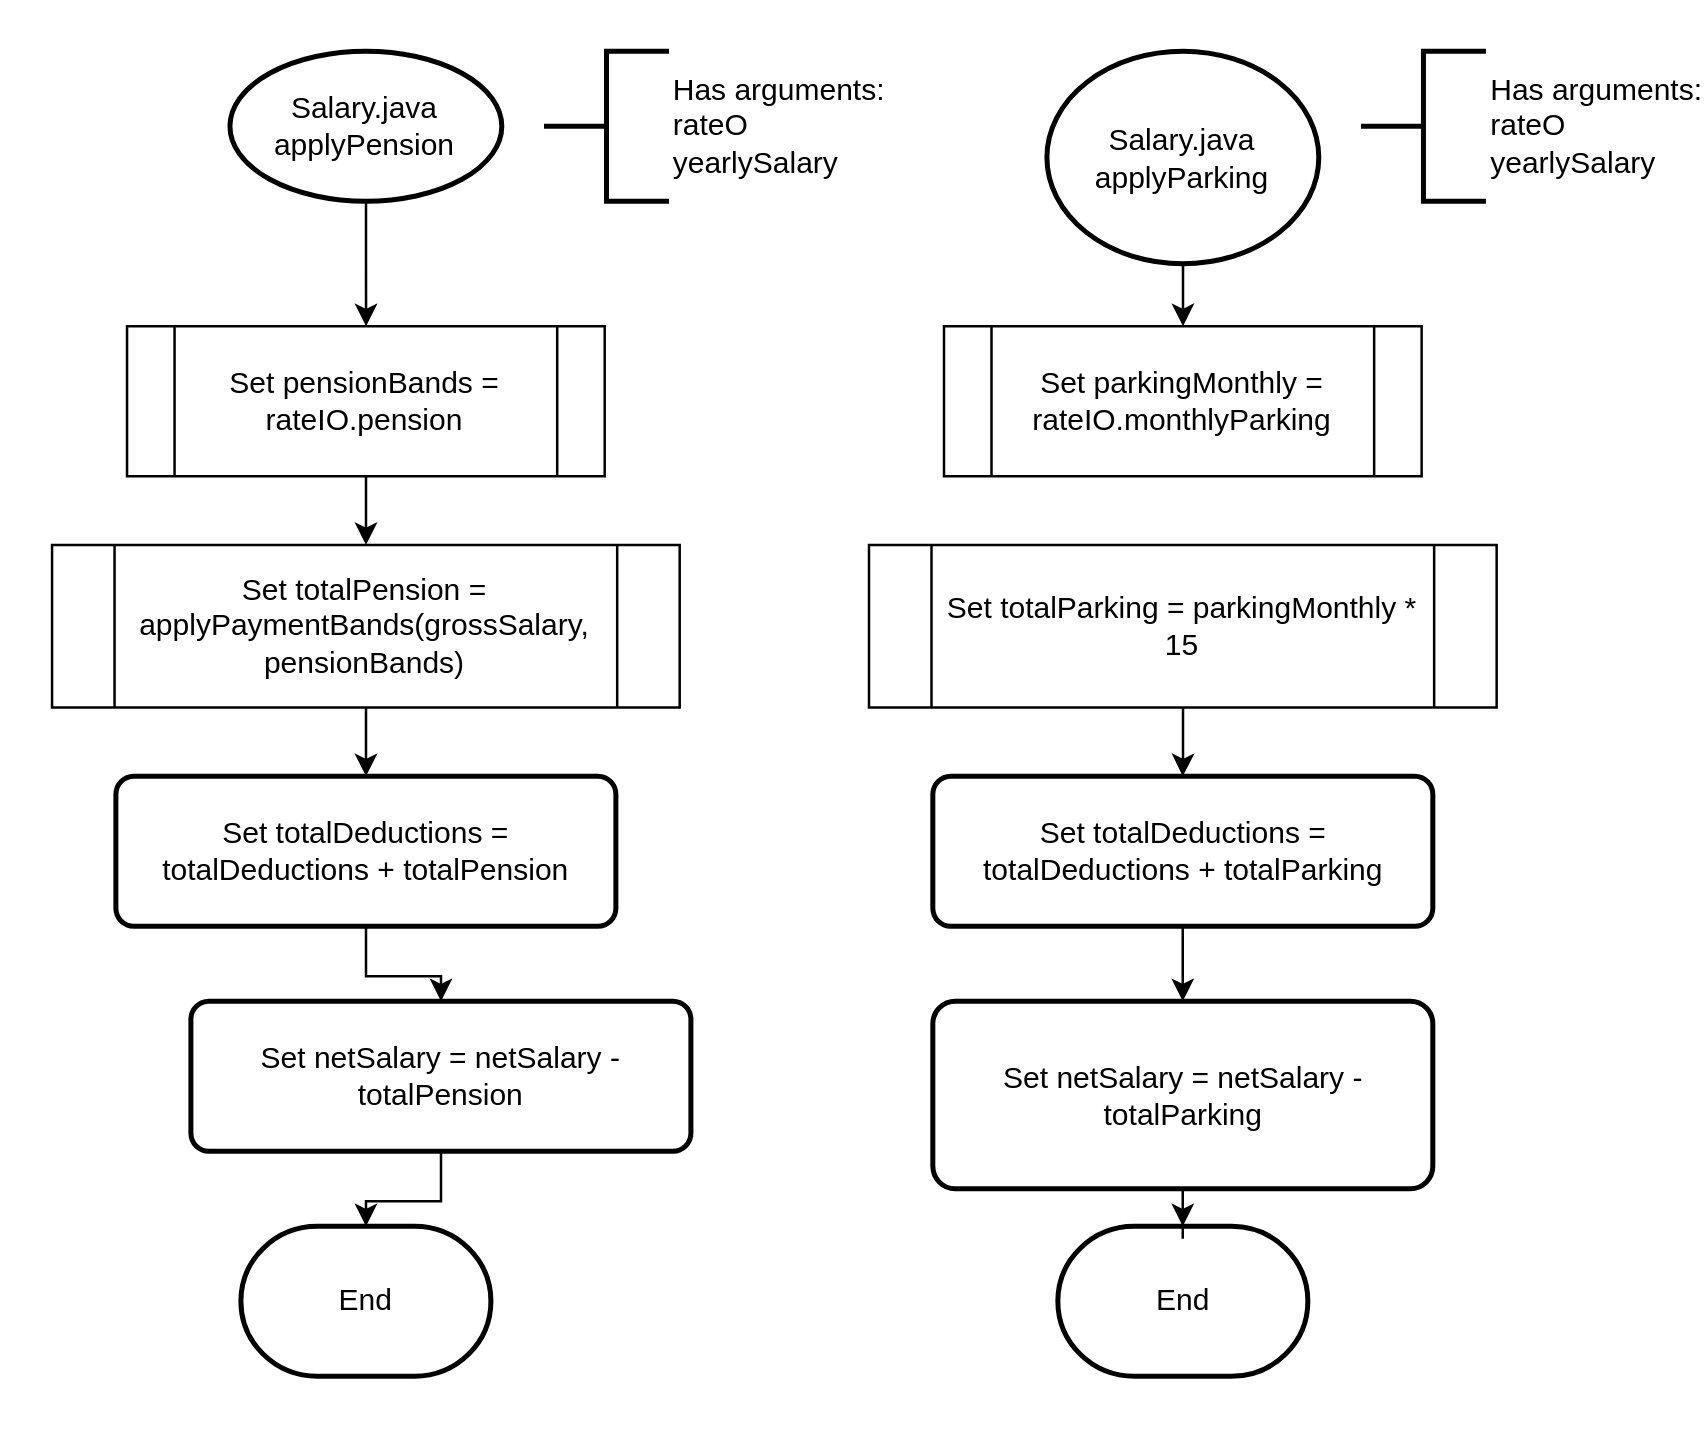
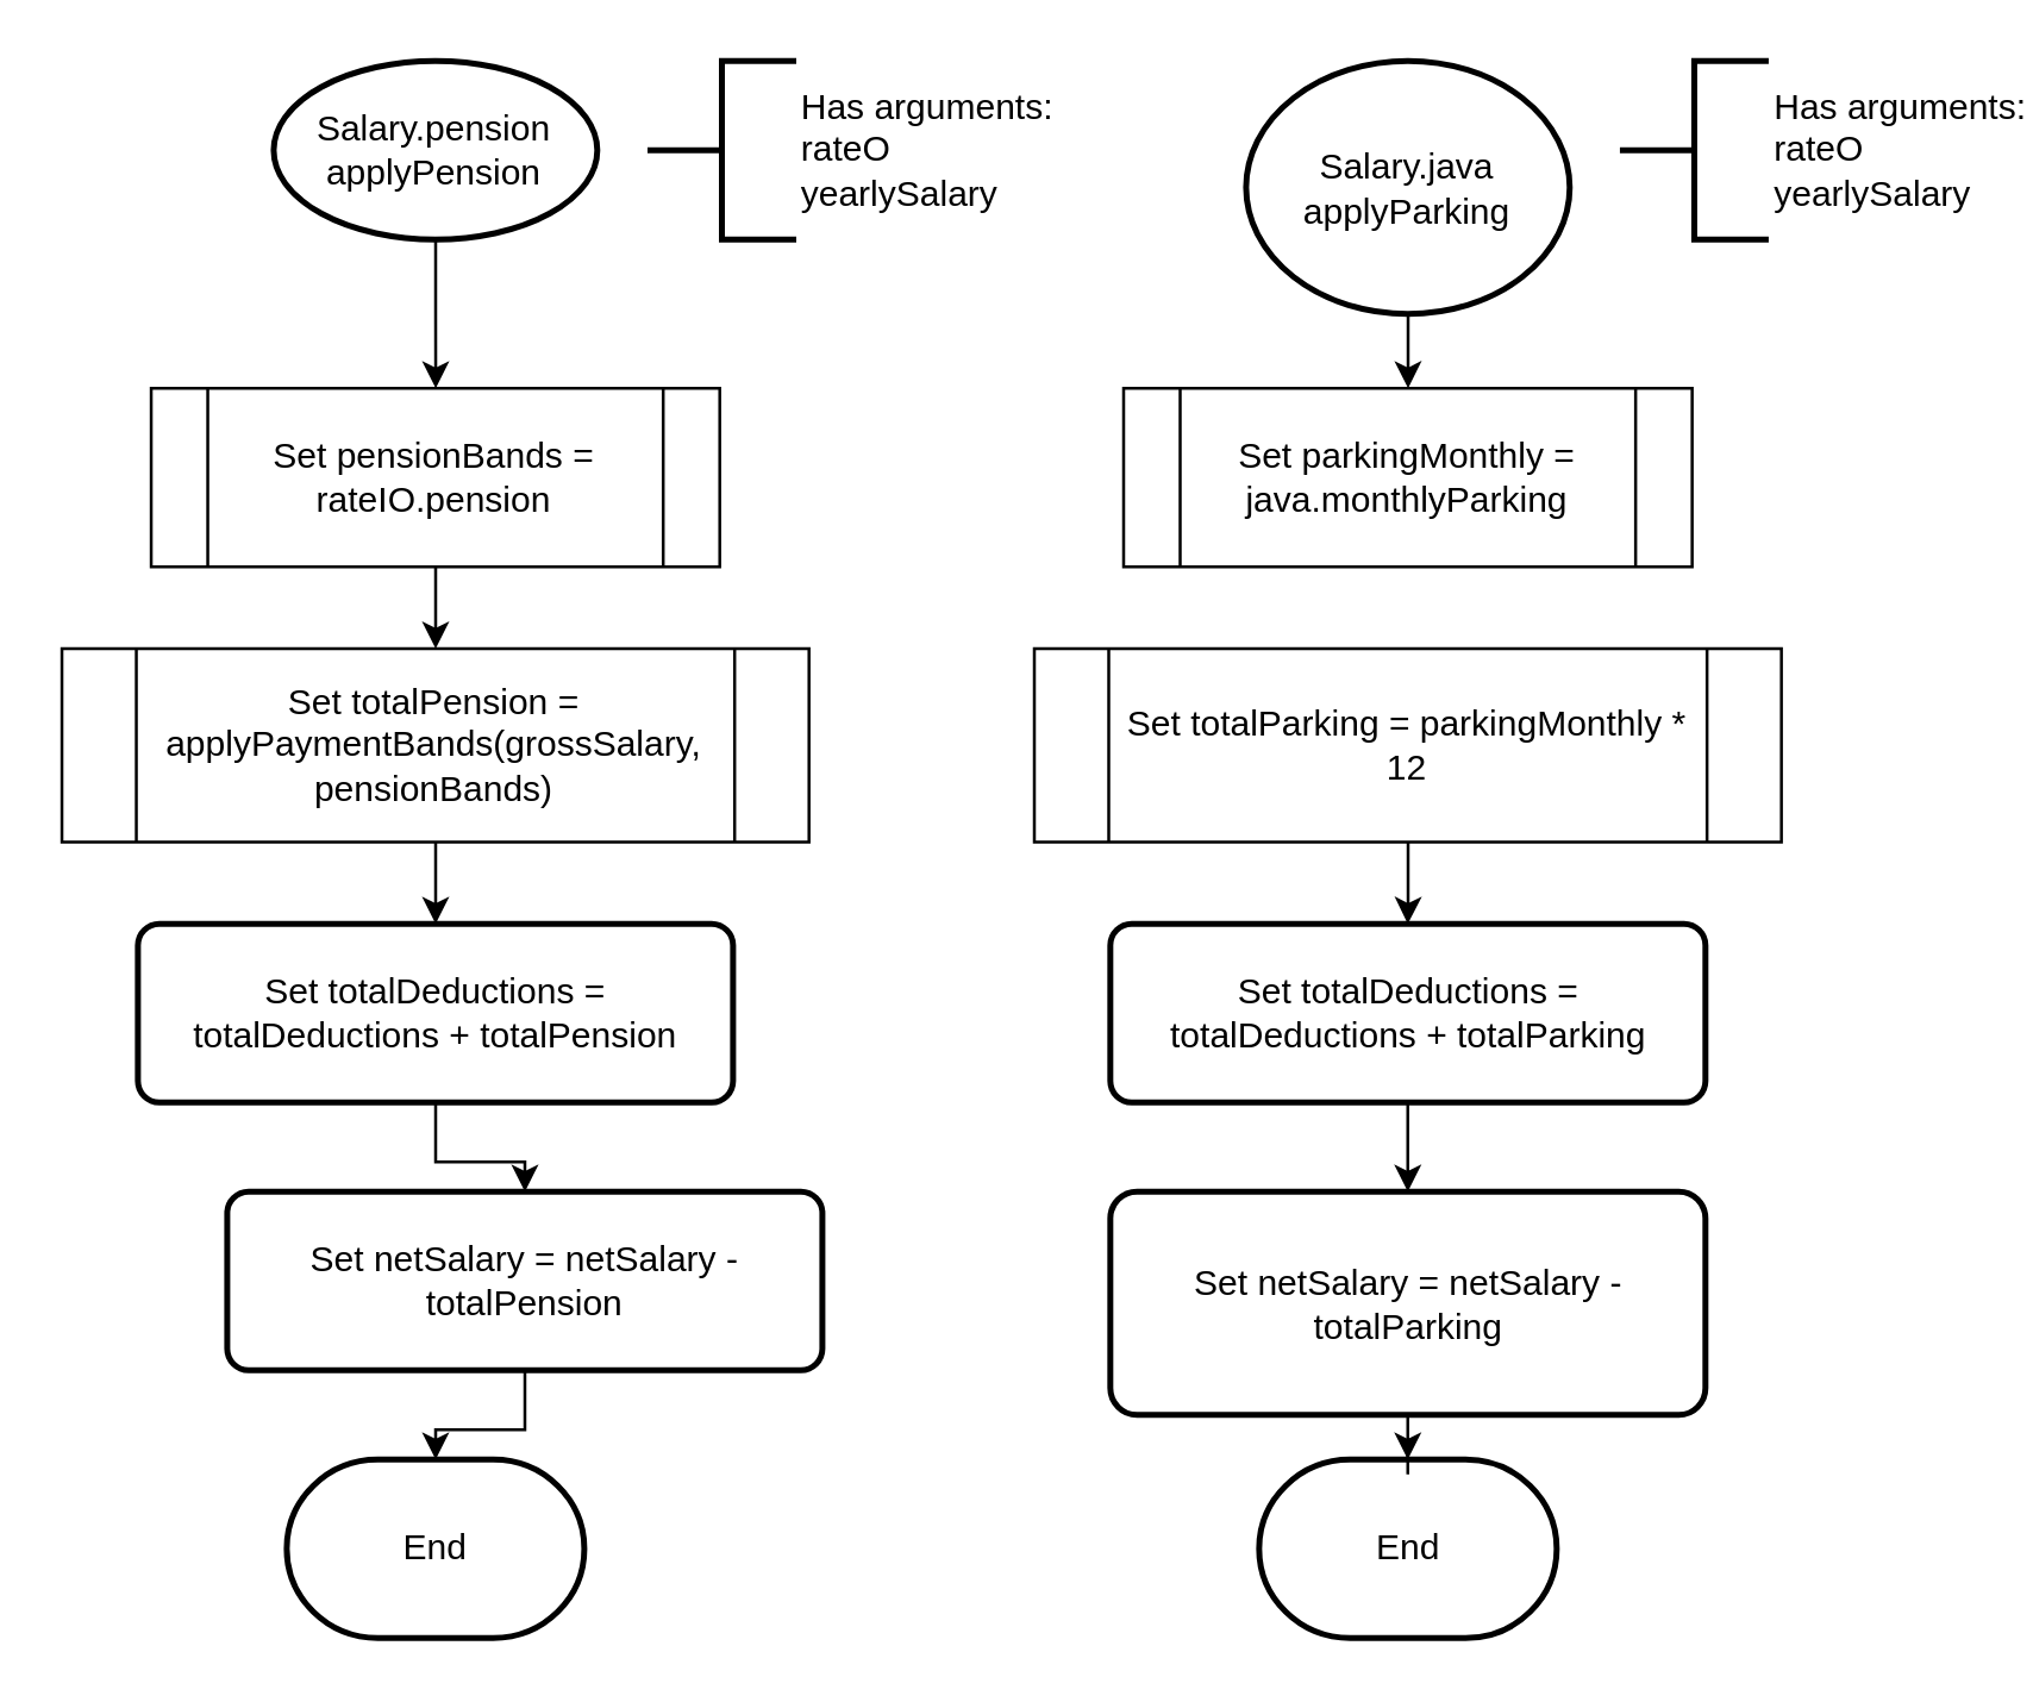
  <mxCell id="0" />
  <mxCell id="1" parent="0" />
  <mxCell id="2" value="" style="edgeStyle=orthogonalEdgeStyle;rounded=0;orthogonalLoop=1;jettySize=auto;html=1;" edge="1" parent="1" source="3"><mxGeometry relative="1" as="geometry"><mxPoint x="145.833" y="130" as="targetPoint" /></mxGeometry></mxCell>
- <mxCell id="3" value="Salary.java&lt;br&gt;applyPension" style="strokeWidth=2;html=1;shape=mxgraph.flowchart.start_1;whiteSpace=wrap;" vertex="1" parent="1"><mxGeometry x="91.38" y="20" width="108.75" height="60" as="geometry" /></mxCell>
+ <mxCell id="3" value="Salary.pension&lt;br&gt;applyPension" style="strokeWidth=2;html=1;shape=mxgraph.flowchart.start_1;whiteSpace=wrap;" vertex="1" parent="1"><mxGeometry x="91.38" y="20" width="108.75" height="60" as="geometry" /></mxCell>
  <mxCell id="4" value="Has arguments:&lt;br&gt; rateO&lt;br&gt;yearlySalary" style="strokeWidth=2;html=1;shape=mxgraph.flowchart.annotation_2;align=left;labelPosition=right;pointerEvents=1;" vertex="1" parent="1"><mxGeometry x="217" y="20" width="50" height="60" as="geometry" /></mxCell>
  <mxCell id="5" value="End" style="strokeWidth=2;html=1;shape=mxgraph.flowchart.terminator;whiteSpace=wrap;" vertex="1" parent="1"><mxGeometry x="95.76" y="490" width="100" height="60" as="geometry" /></mxCell>
  <mxCell id="6" value="" style="edgeStyle=orthogonalEdgeStyle;rounded=0;orthogonalLoop=1;jettySize=auto;html=1;" edge="1" parent="1" source="7" target="11"><mxGeometry relative="1" as="geometry" /></mxCell>
  <mxCell id="7" value="Set totalPension =&lt;br&gt;applyPaymentBands(grossSalary, pensionBands)" style="shape=process;whiteSpace=wrap;html=1;backgroundOutline=1;" vertex="1" parent="1"><mxGeometry x="20.22" y="217.5" width="251.06" height="65" as="geometry" /></mxCell>
  <mxCell id="8" value="" style="edgeStyle=orthogonalEdgeStyle;rounded=0;orthogonalLoop=1;jettySize=auto;html=1;" edge="1" parent="1" source="9" target="7"><mxGeometry relative="1" as="geometry" /></mxCell>
  <mxCell id="9" value="Set pensionBands = rateIO.pension" style="shape=process;whiteSpace=wrap;html=1;backgroundOutline=1;" vertex="1" parent="1"><mxGeometry x="50.22" y="130" width="191.06" height="60" as="geometry" /></mxCell>
  <mxCell id="10" value="" style="edgeStyle=orthogonalEdgeStyle;rounded=0;orthogonalLoop=1;jettySize=auto;html=1;" edge="1" parent="1" source="11" target="13"><mxGeometry relative="1" as="geometry" /></mxCell>
  <mxCell id="11" value="Set totalDeductions = totalDeductions + totalPension" style="whiteSpace=wrap;html=1;strokeWidth=2;rounded=1;arcSize=12;" vertex="1" parent="1"><mxGeometry x="45.75" y="310" width="200" height="60" as="geometry" /></mxCell>
  <mxCell id="12" value="" style="edgeStyle=orthogonalEdgeStyle;rounded=0;orthogonalLoop=1;jettySize=auto;html=1;" edge="1" parent="1" source="13" target="5"><mxGeometry relative="1" as="geometry" /></mxCell>
  <mxCell id="13" value="Set netSalary = netSalary - totalPension" style="whiteSpace=wrap;html=1;strokeWidth=2;rounded=1;arcSize=12;" vertex="1" parent="1"><mxGeometry x="75.76" y="400" width="200" height="60" as="geometry" /></mxCell>
  <mxCell id="14" value="" style="edgeStyle=orthogonalEdgeStyle;rounded=0;orthogonalLoop=1;jettySize=auto;html=1;" edge="1" parent="1" source="15"><mxGeometry relative="1" as="geometry"><mxPoint x="472.613" y="130" as="targetPoint" /></mxGeometry></mxCell>
  <mxCell id="15" value="&lt;div&gt;Salary.java&lt;/div&gt;&lt;div&gt;applyParking&lt;br&gt;&lt;/div&gt;" style="strokeWidth=2;html=1;shape=mxgraph.flowchart.start_1;whiteSpace=wrap;" vertex="1" parent="1"><mxGeometry x="418.16" y="20" width="108.75" height="85" as="geometry" /></mxCell>
  <mxCell id="16" value="Has arguments:&lt;br&gt; rateO&lt;br&gt;yearlySalary" style="strokeWidth=2;html=1;shape=mxgraph.flowchart.annotation_2;align=left;labelPosition=right;pointerEvents=1;" vertex="1" parent="1"><mxGeometry x="543.78" y="20" width="50" height="60" as="geometry" /></mxCell>
  <mxCell id="17" value="End" style="strokeWidth=2;html=1;shape=mxgraph.flowchart.terminator;whiteSpace=wrap;" vertex="1" parent="1"><mxGeometry x="422.54" y="490" width="100" height="60" as="geometry" /></mxCell>
  <mxCell id="18" value="" style="edgeStyle=orthogonalEdgeStyle;rounded=0;orthogonalLoop=1;jettySize=auto;html=1;" edge="1" parent="1" source="19" target="22"><mxGeometry relative="1" as="geometry" /></mxCell>
- <mxCell id="19" value="Set totalParking = parkingMonthly * 15" style="shape=process;whiteSpace=wrap;html=1;backgroundOutline=1;" vertex="1" parent="1"><mxGeometry x="347" y="217.5" width="251.06" height="65" as="geometry" /></mxCell>
- <mxCell id="20" value="Set parkingMonthly = rateIO.monthlyParking" style="shape=process;whiteSpace=wrap;html=1;backgroundOutline=1;" vertex="1" parent="1"><mxGeometry x="377" y="130" width="191.06" height="60" as="geometry" /></mxCell>
+ <mxCell id="19" value="Set totalParking = parkingMonthly * 12" style="shape=process;whiteSpace=wrap;html=1;backgroundOutline=1;" vertex="1" parent="1"><mxGeometry x="347" y="217.5" width="251.06" height="65" as="geometry" /></mxCell>
+ <mxCell id="20" value="Set parkingMonthly = java.monthlyParking" style="shape=process;whiteSpace=wrap;html=1;backgroundOutline=1;" vertex="1" parent="1"><mxGeometry x="377" y="130" width="191.06" height="60" as="geometry" /></mxCell>
  <mxCell id="21" value="" style="edgeStyle=orthogonalEdgeStyle;rounded=0;orthogonalLoop=1;jettySize=auto;html=1;" edge="1" parent="1" source="22" target="24"><mxGeometry relative="1" as="geometry" /></mxCell>
  <mxCell id="22" value="Set totalDeductions = totalDeductions + totalParking" style="whiteSpace=wrap;html=1;strokeWidth=2;rounded=1;arcSize=12;" vertex="1" parent="1"><mxGeometry x="372.53" y="310" width="200" height="60" as="geometry" /></mxCell>
  <mxCell id="23" value="" style="edgeStyle=orthogonalEdgeStyle;rounded=0;orthogonalLoop=1;jettySize=auto;html=1;" edge="1" parent="1" source="24" target="17"><mxGeometry relative="1" as="geometry" /></mxCell>
  <mxCell id="24" value="Set netSalary = netSalary - totalParking" style="whiteSpace=wrap;html=1;strokeWidth=2;rounded=1;arcSize=12;" vertex="1" parent="1"><mxGeometry x="372.53" y="400" width="200" height="75" as="geometry" /></mxCell>
